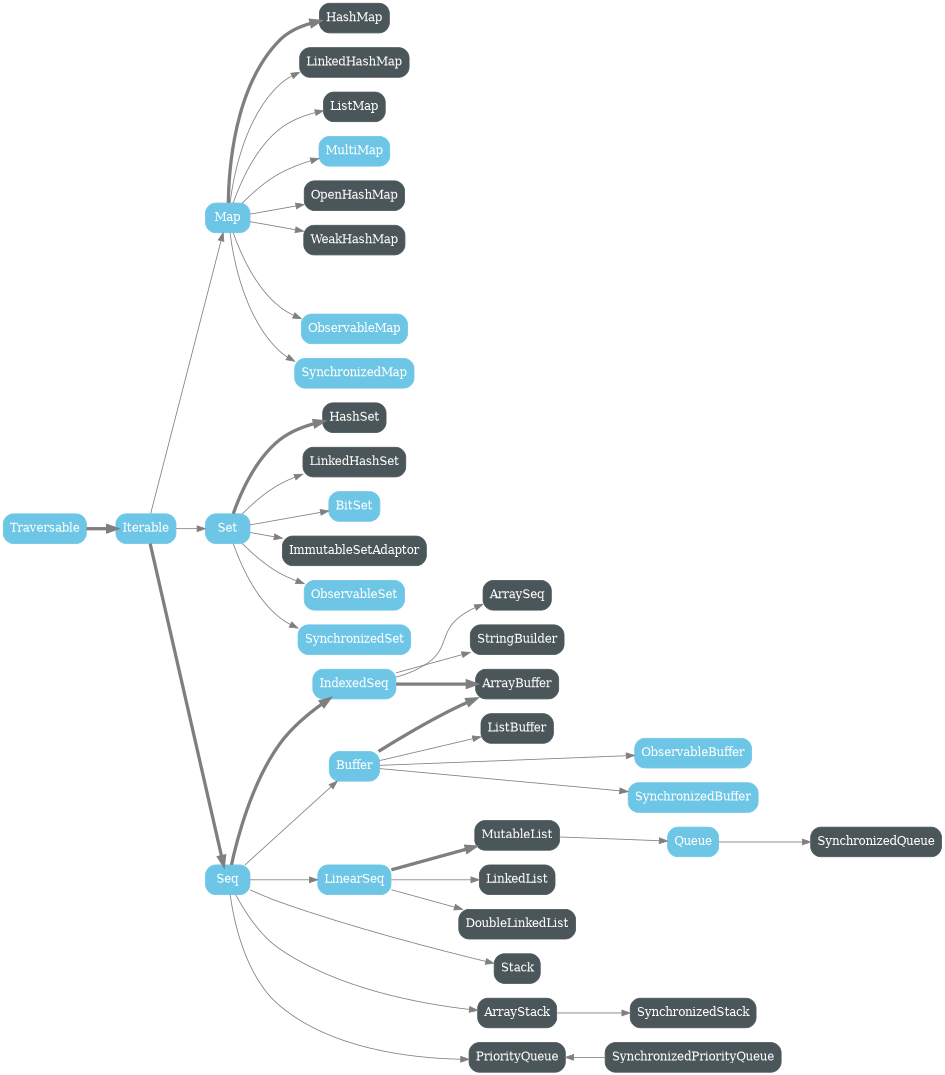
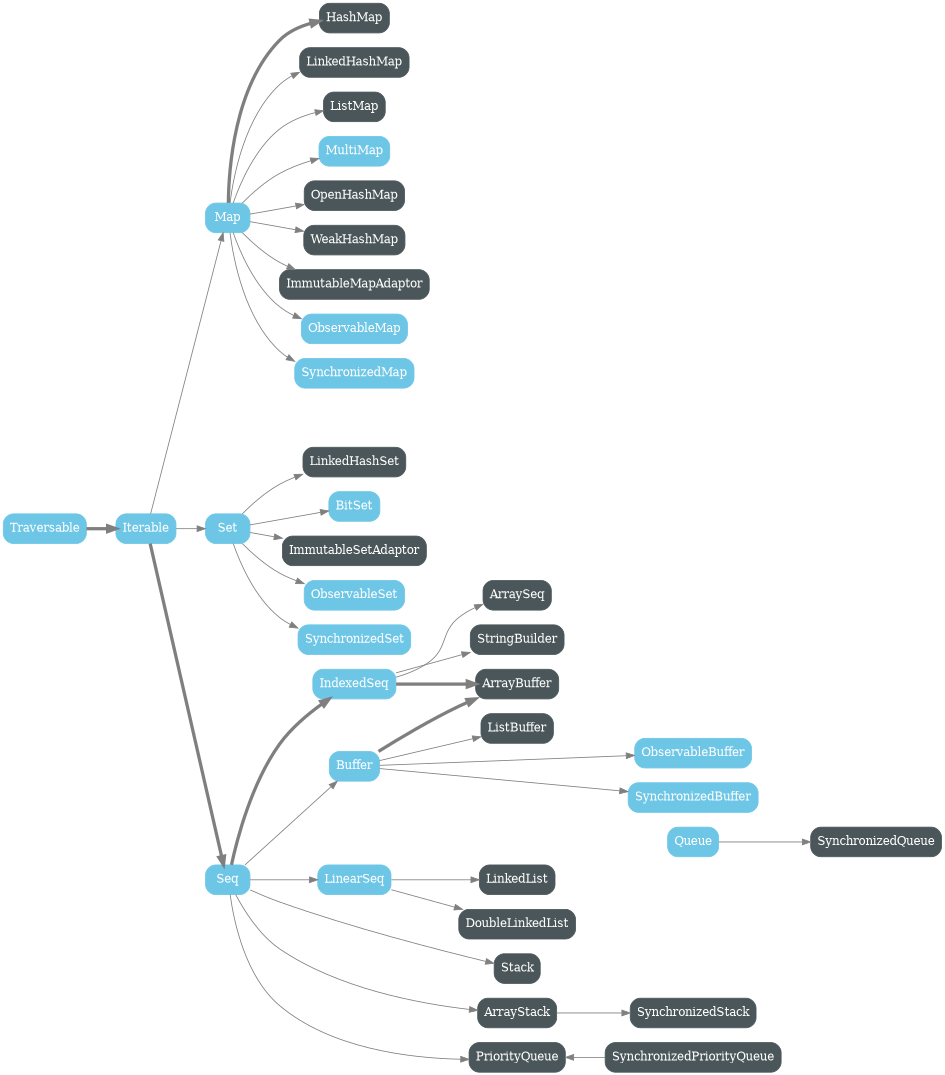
  digraph {
    rankdir=LR
    node [color="#4A5659" fontcolor="#FFFFFF" shape=box style="rounded, filled"]
    edge [color="#7F7F7F"]
    Map [color="#6DC6E6"]
    Set [color="#6DC6E6"]
-   HashSet
    LinkedHashSet
    HashMap
    LinkedHashMap
    ListMap
    MultiMap [color="#6DC6E6"]
    BitSet [color="#6DC6E6"]
    ImmutableSetAdaptor
    OpenHashMap
    WeakHashMap
+   ImmutableMapAdaptor
    ObservableMap [color="#6DC6E6"]
    SynchronizedMap [color="#6DC6E6"]
    ObservableSet [color="#6DC6E6"]
    SynchronizedSet [color="#6DC6E6"]
    Seq [color="#6DC6E6"]
    IndexedSeq [color="#6DC6E6"]
    Buffer [color="#6DC6E6"]
    LinearSeq [color="#6DC6E6"]
    ArraySeq
    ArrayBuffer
    StringBuilder
    ListBuffer
    Stack
    ArrayStack
    PriorityQueue
-   MutableList
    LinkedList
    DoubleLinkedList
    SynchronizedStack
    SynchronizedPriorityQueue
    ObservableBuffer [color="#6DC6E6"]
    SynchronizedBuffer [color="#6DC6E6"]
    Queue [color="#6DC6E6"]
    SynchronizedQueue
    Traversable [color="#6DC6E6"]
    Iterable [color="#6DC6E6"]
    subgraph sub_1 {
      rank=same
      Map
      Set
    }
    subgraph sub_2 {
      rank=same
-     HashSet
      LinkedHashSet
      HashMap
      LinkedHashMap
      ListMap
      MultiMap
      BitSet
    }
    subgraph sub_3 {
      rank=same
      ImmutableSetAdaptor
      OpenHashMap
      WeakHashMap
+     ImmutableMapAdaptor
      ObservableMap
      SynchronizedMap
      ObservableSet
      SynchronizedSet
    }
    subgraph sub_4 {
      rank=same
      Seq
    }
    subgraph sub_5 {
      rank=same
      IndexedSeq
      Buffer
      LinearSeq
    }
    subgraph sub_6 {
      rank=same
      ArraySeq
      ArrayBuffer
      StringBuilder
      ListBuffer
      Stack
      ArrayStack
      PriorityQueue
-     MutableList
      LinkedList
      DoubleLinkedList
    }
    subgraph sub_7 {
      rank=same
      SynchronizedStack
      SynchronizedPriorityQueue
      ObservableBuffer
      SynchronizedBuffer
      Queue
    }
    subgraph sub_8 {
      rank=same
      SynchronizedQueue
    }
    Map -> HashMap [penwidth=4]
    Map -> LinkedHashMap
    Map -> ListMap
    Map -> MultiMap
    Map -> OpenHashMap
    Map -> WeakHashMap
+   Map -> ImmutableMapAdaptor
    Map -> ObservableMap
    Map -> SynchronizedMap
-   Set -> HashSet [penwidth=4]
    Set -> LinkedHashSet
    Set -> BitSet
    Set -> ImmutableSetAdaptor
    Set -> ObservableSet
    Set -> SynchronizedSet
    Seq -> IndexedSeq [penwidth=4]
    Seq -> Buffer
    Seq -> LinearSeq
    Seq -> Stack
    Seq -> ArrayStack
    Seq -> PriorityQueue
    IndexedSeq -> ArraySeq
    IndexedSeq -> ArrayBuffer [penwidth=4]
    IndexedSeq -> StringBuilder
    Buffer -> ArrayBuffer [penwidth=4]
    Buffer -> ListBuffer
    Buffer -> ObservableBuffer
    Buffer -> SynchronizedBuffer
-   LinearSeq -> MutableList [penwidth=4]
    LinearSeq -> LinkedList
    LinearSeq -> DoubleLinkedList
    ArrayStack -> SynchronizedStack
-   MutableList -> Queue
    SynchronizedPriorityQueue -> PriorityQueue
    Queue -> SynchronizedQueue
    Traversable -> Iterable [penwidth=4]
    Iterable -> Map
    Iterable -> Set
    Iterable -> Seq [penwidth=4]
  }
